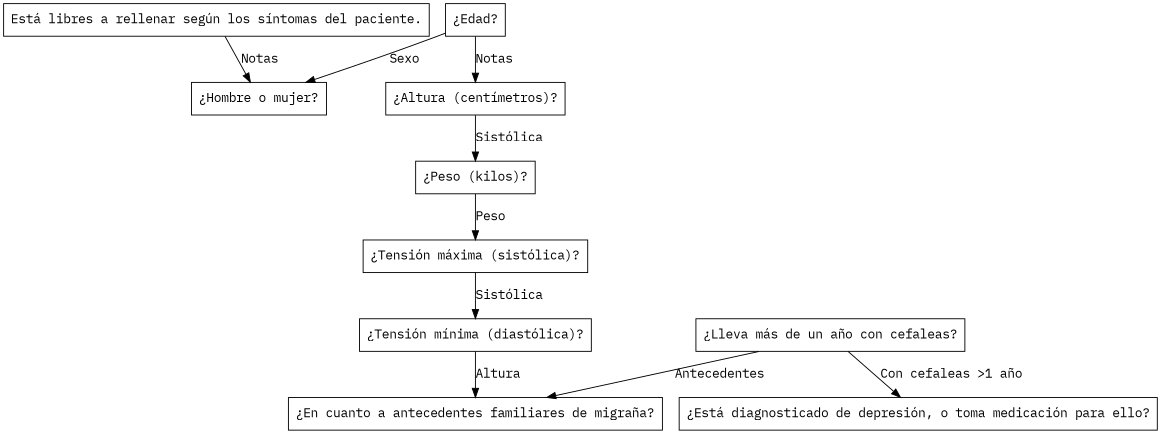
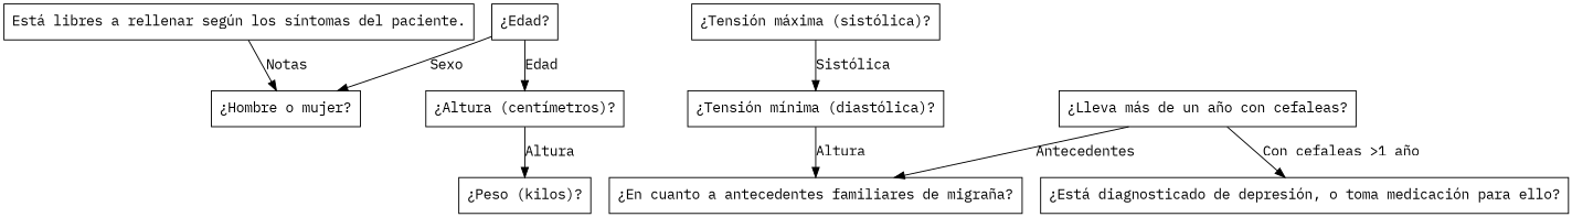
  digraph {
    fontname="IBM Plex Mono"
    node [fontname="IBM Plex Mono" shape=box]
    edge [fontname="IBM Plex Mono"]
    n1 [label="Está libres a rellenar según los síntomas del paciente."]
    n2 [label="¿Hombre o mujer?"]
    n3 [label="¿Edad?"]
    n4 [label="¿Altura (centímetros)?"]
    n5 [label="¿Peso (kilos)?"]
    n6 [label="¿Tensión máxima (sistólica)?"]
    n7 [label="¿Tensión mínima (diastólica)?"]
    n8 [label="¿En cuanto a antecedentes familiares de migraña?"]
    n9 [label="¿Lleva más de un año con cefaleas?"]
    n10 [label="¿Está diagnosticado de depresión, o toma medicación para ello?"]
    n1 -> n2 [label=Notas]
    n3 -> n2 [label=Sexo]
-   n3 -> n4 [label=Notas]
-   n4 -> n5 [label="Sistólica"]
-   n5 -> n6 [label=Peso]
+   n3 -> n4 [label=Edad]
+   n4 -> n5 [label=Altura]
    n6 -> n7 [label="Sistólica"]
    n7 -> n8 [label=Altura]
    n9 -> n8 [label=Antecedentes]
    n9 -> n10 [label="Con cefaleas >1 año"]
  }
